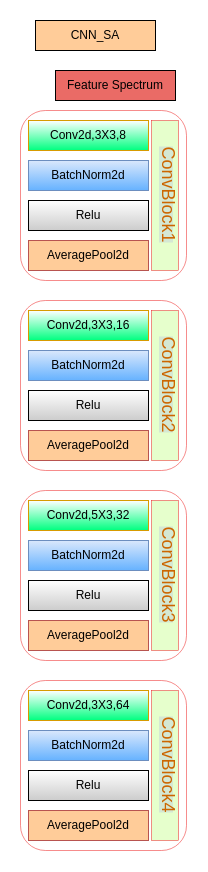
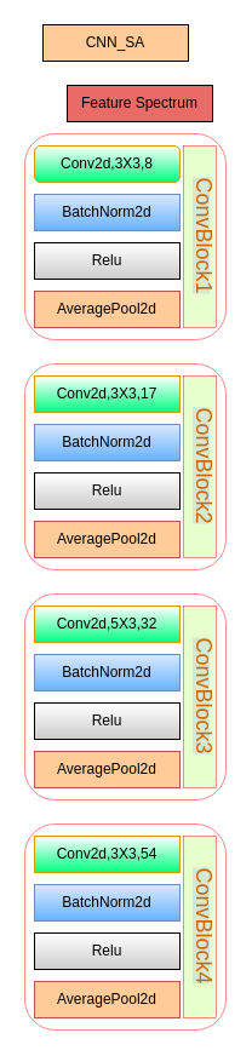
  <mxCell id="0" />
  <mxCell id="1" parent="0" />
  <mxCell id="2" value="CNN_SA" style="rounded=0;whiteSpace=wrap;html=1;fillColor=#ffcc99;" vertex="1" parent="1"><mxGeometry x="35" y="20" width="120" height="30" as="geometry" /></mxCell>
  <mxCell id="3" value="" style="rounded=1;whiteSpace=wrap;html=1;fillColor=none;strokeWidth=0.5;strokeColor=#ec1818;" vertex="1" parent="1"><mxGeometry x="20" y="110" width="166" height="170" as="geometry" /></mxCell>
  <mxCell id="4" value="Feature Spectrum" style="rounded=0;whiteSpace=wrap;html=1;fillColor=#EA6B66;" vertex="1" parent="1"><mxGeometry x="55" y="70" width="120" height="30" as="geometry" /></mxCell>
- <mxCell id="5" value="Conv2d,3X3,8" style="rounded=0;whiteSpace=wrap;html=1;fillColor=default;strokeColor=#d79b00;gradientColor=#00FF80;" vertex="1" parent="1"><mxGeometry x="28" y="120" width="120" height="30" as="geometry" /></mxCell>
+ <mxCell id="5" value="Conv2d,3X3,8" style="whiteSpace=wrap;html=1;fillColor=default;strokeColor=#d79b00;gradientColor=#00FF80;rounded=1;" vertex="1" parent="1"><mxGeometry x="28" y="120" width="120" height="30" as="geometry" /></mxCell>
  <mxCell id="6" value="BatchNorm2d" style="rounded=0;whiteSpace=wrap;html=1;fillColor=#dae8fc;strokeColor=#6c8ebf;gradientColor=#66B2FF;" vertex="1" parent="1"><mxGeometry x="28" y="160" width="120" height="30" as="geometry" /></mxCell>
  <mxCell id="7" value="Relu" style="rounded=0;whiteSpace=wrap;html=1;gradientColor=#CCCCCC;" vertex="1" parent="1"><mxGeometry x="28" y="200" width="120" height="30" as="geometry" /></mxCell>
  <mxCell id="8" value="AveragePool2d" style="rounded=0;whiteSpace=wrap;html=1;fillColor=#FFCC99;strokeColor=#b85450;" vertex="1" parent="1"><mxGeometry x="28" y="240" width="120" height="30" as="geometry" /></mxCell>
  <mxCell id="9" value="" style="rounded=0;whiteSpace=wrap;html=1;fillColor=#E6FFCC;strokeColor=#eb1e1e;strokeWidth=0.5;" vertex="1" parent="1"><mxGeometry x="151" y="120" width="27" height="150" as="geometry" /></mxCell>
  <mxCell id="10" value="&lt;span style=&quot;background-color: rgb(213, 232, 212);&quot;&gt;&lt;font style=&quot;font-size: 18px;&quot;&gt;ConvBlock1&lt;/font&gt;&lt;/span&gt;" style="text;html=1;align=center;verticalAlign=middle;whiteSpace=wrap;rounded=0;fontColor=#CC6600;horizontal=0;rotation=-180;" vertex="1" parent="1"><mxGeometry x="157.5" y="133" width="21.5" height="121.5" as="geometry" /></mxCell>
  <mxCell id="11" value="" style="rounded=1;whiteSpace=wrap;html=1;fillColor=none;strokeWidth=0.5;strokeColor=#ec1818;" vertex="1" parent="1"><mxGeometry x="20" y="300" width="166" height="170" as="geometry" /></mxCell>
- <mxCell id="12" value="Conv2d,3X3,16" style="rounded=0;whiteSpace=wrap;html=1;fillColor=default;strokeColor=#d79b00;gradientColor=#00FF80;" vertex="1" parent="1"><mxGeometry x="28" y="310" width="120" height="30" as="geometry" /></mxCell>
+ <mxCell id="12" value="Conv2d,3X3,17" style="rounded=0;whiteSpace=wrap;html=1;fillColor=default;strokeColor=#d79b00;gradientColor=#00FF80;" vertex="1" parent="1"><mxGeometry x="28" y="310" width="120" height="30" as="geometry" /></mxCell>
  <mxCell id="13" value="BatchNorm2d" style="rounded=0;whiteSpace=wrap;html=1;fillColor=#dae8fc;strokeColor=#6c8ebf;gradientColor=#66B2FF;" vertex="1" parent="1"><mxGeometry x="28" y="350" width="120" height="30" as="geometry" /></mxCell>
  <mxCell id="14" value="Relu" style="rounded=0;whiteSpace=wrap;html=1;gradientColor=#CCCCCC;" vertex="1" parent="1"><mxGeometry x="28" y="390" width="120" height="30" as="geometry" /></mxCell>
  <mxCell id="15" value="AveragePool2d" style="rounded=0;whiteSpace=wrap;html=1;fillColor=#FFCC99;strokeColor=#b85450;" vertex="1" parent="1"><mxGeometry x="28" y="430" width="120" height="30" as="geometry" /></mxCell>
  <mxCell id="16" value="" style="rounded=0;whiteSpace=wrap;html=1;fillColor=#E6FFCC;strokeColor=#eb1e1e;strokeWidth=0.5;" vertex="1" parent="1"><mxGeometry x="151" y="310" width="27" height="150" as="geometry" /></mxCell>
  <mxCell id="17" value="&lt;span style=&quot;background-color: rgb(213, 232, 212);&quot;&gt;&lt;font style=&quot;font-size: 18px;&quot;&gt;ConvBlock2&lt;br&gt;&lt;/font&gt;&lt;/span&gt;" style="text;html=1;align=center;verticalAlign=middle;whiteSpace=wrap;rounded=0;fontColor=#CC6600;horizontal=0;rotation=-180;" vertex="1" parent="1"><mxGeometry x="157.5" y="323" width="21.5" height="121.5" as="geometry" /></mxCell>
  <mxCell id="18" value="" style="rounded=1;whiteSpace=wrap;html=1;fillColor=none;strokeWidth=0.5;strokeColor=#ec1818;" vertex="1" parent="1"><mxGeometry x="20" y="490" width="166" height="170" as="geometry" /></mxCell>
  <mxCell id="19" value="Conv2d,5X3,32" style="rounded=0;whiteSpace=wrap;html=1;fillColor=default;strokeColor=#d79b00;gradientColor=#00FF80;" vertex="1" parent="1"><mxGeometry x="28" y="500" width="120" height="30" as="geometry" /></mxCell>
  <mxCell id="20" value="BatchNorm2d" style="rounded=0;whiteSpace=wrap;html=1;fillColor=#dae8fc;strokeColor=#6c8ebf;gradientColor=#66B2FF;" vertex="1" parent="1"><mxGeometry x="28" y="540" width="120" height="30" as="geometry" /></mxCell>
  <mxCell id="21" value="Relu" style="rounded=0;whiteSpace=wrap;html=1;gradientColor=#CCCCCC;" vertex="1" parent="1"><mxGeometry x="28" y="580" width="120" height="30" as="geometry" /></mxCell>
  <mxCell id="22" value="AveragePool2d" style="rounded=0;whiteSpace=wrap;html=1;fillColor=#FFCC99;strokeColor=#b85450;" vertex="1" parent="1"><mxGeometry x="28" y="620" width="120" height="30" as="geometry" /></mxCell>
  <mxCell id="23" value="" style="rounded=0;whiteSpace=wrap;html=1;fillColor=#E6FFCC;strokeColor=#eb1e1e;strokeWidth=0.5;" vertex="1" parent="1"><mxGeometry x="151" y="500" width="27" height="150" as="geometry" /></mxCell>
  <mxCell id="24" value="&lt;span style=&quot;background-color: rgb(213, 232, 212);&quot;&gt;&lt;font style=&quot;font-size: 18px;&quot;&gt;ConvBlock3&lt;br&gt;&lt;/font&gt;&lt;/span&gt;" style="text;html=1;align=center;verticalAlign=middle;whiteSpace=wrap;rounded=0;fontColor=#CC6600;horizontal=0;rotation=-180;" vertex="1" parent="1"><mxGeometry x="157.5" y="513" width="21.5" height="121.5" as="geometry" /></mxCell>
  <mxCell id="25" value="" style="rounded=1;whiteSpace=wrap;html=1;fillColor=none;strokeWidth=0.5;strokeColor=#ec1818;" vertex="1" parent="1"><mxGeometry x="20" y="680" width="166" height="170" as="geometry" /></mxCell>
- <mxCell id="26" value="Conv2d,3X3,64" style="rounded=0;whiteSpace=wrap;html=1;fillColor=default;strokeColor=#d79b00;gradientColor=#00FF80;" vertex="1" parent="1"><mxGeometry x="28" y="690" width="120" height="30" as="geometry" /></mxCell>
+ <mxCell id="26" value="Conv2d,3X3,54" style="rounded=0;whiteSpace=wrap;html=1;fillColor=default;strokeColor=#d79b00;gradientColor=#00FF80;" vertex="1" parent="1"><mxGeometry x="28" y="690" width="120" height="30" as="geometry" /></mxCell>
  <mxCell id="27" value="BatchNorm2d" style="rounded=0;whiteSpace=wrap;html=1;fillColor=#dae8fc;strokeColor=#6c8ebf;gradientColor=#66B2FF;" vertex="1" parent="1"><mxGeometry x="28" y="730" width="120" height="30" as="geometry" /></mxCell>
  <mxCell id="28" value="Relu" style="rounded=0;whiteSpace=wrap;html=1;gradientColor=#CCCCCC;" vertex="1" parent="1"><mxGeometry x="28" y="770" width="120" height="30" as="geometry" /></mxCell>
  <mxCell id="29" value="AveragePool2d" style="rounded=0;whiteSpace=wrap;html=1;fillColor=#FFCC99;strokeColor=#b85450;" vertex="1" parent="1"><mxGeometry x="28" y="810" width="120" height="30" as="geometry" /></mxCell>
  <mxCell id="30" value="" style="rounded=0;whiteSpace=wrap;html=1;fillColor=#E6FFCC;strokeColor=#eb1e1e;strokeWidth=0.5;" vertex="1" parent="1"><mxGeometry x="151" y="690" width="27" height="150" as="geometry" /></mxCell>
  <mxCell id="31" value="&lt;span style=&quot;background-color: rgb(213, 232, 212);&quot;&gt;&lt;font style=&quot;font-size: 18px;&quot;&gt;ConvBlock4&lt;br&gt;&lt;/font&gt;&lt;/span&gt;" style="text;html=1;align=center;verticalAlign=middle;whiteSpace=wrap;rounded=0;fontColor=#CC6600;horizontal=0;rotation=-180;" vertex="1" parent="1"><mxGeometry x="157.5" y="703" width="21.5" height="121.5" as="geometry" /></mxCell>
